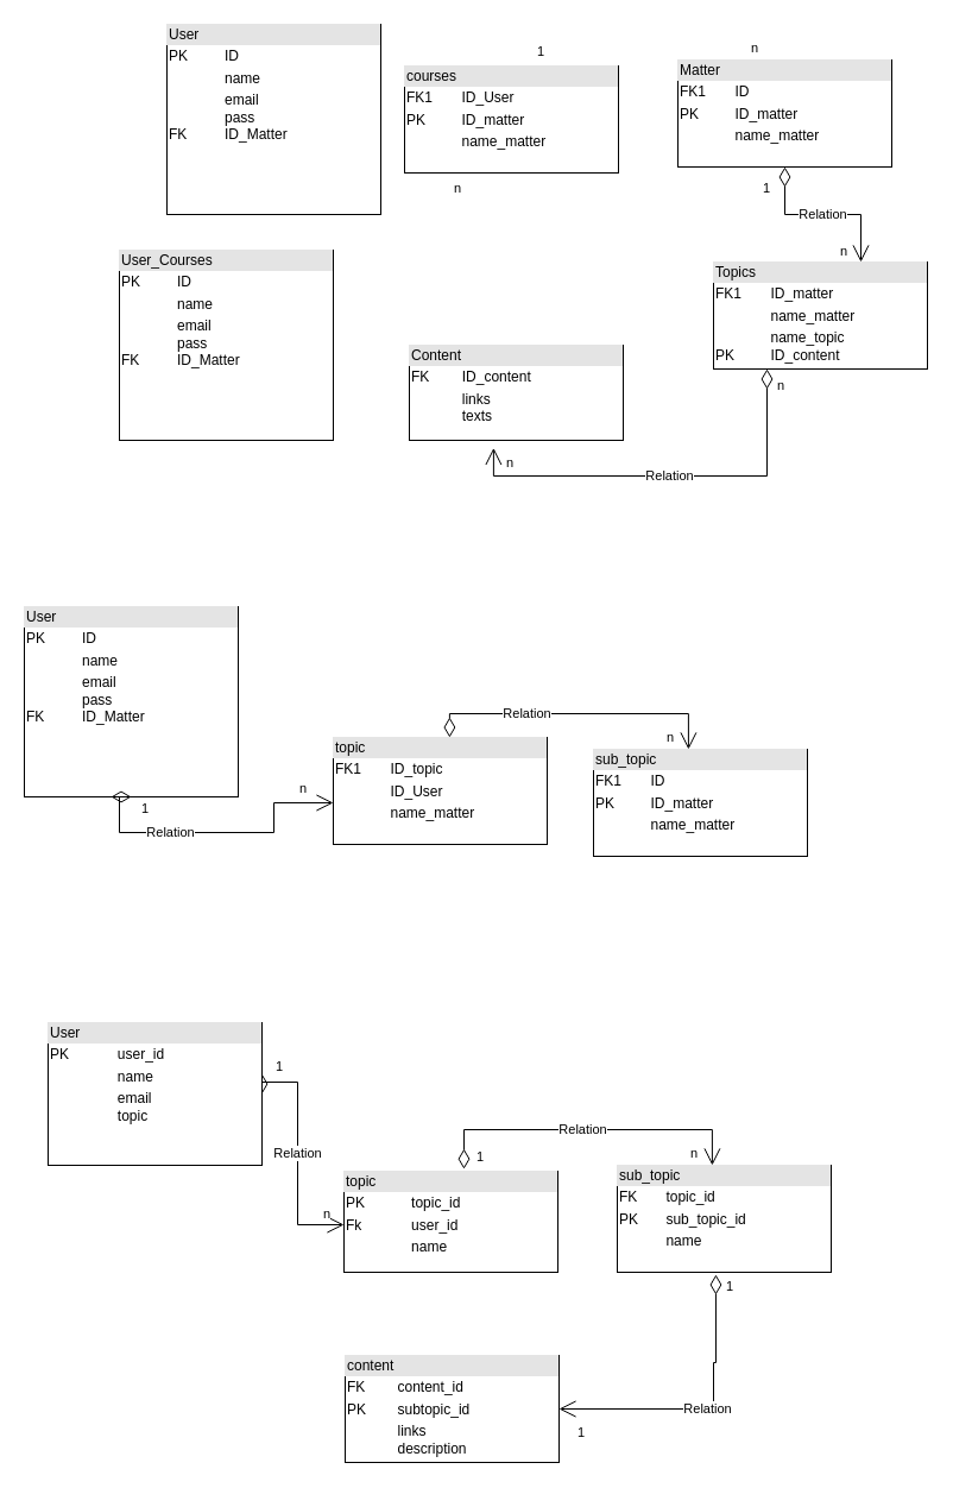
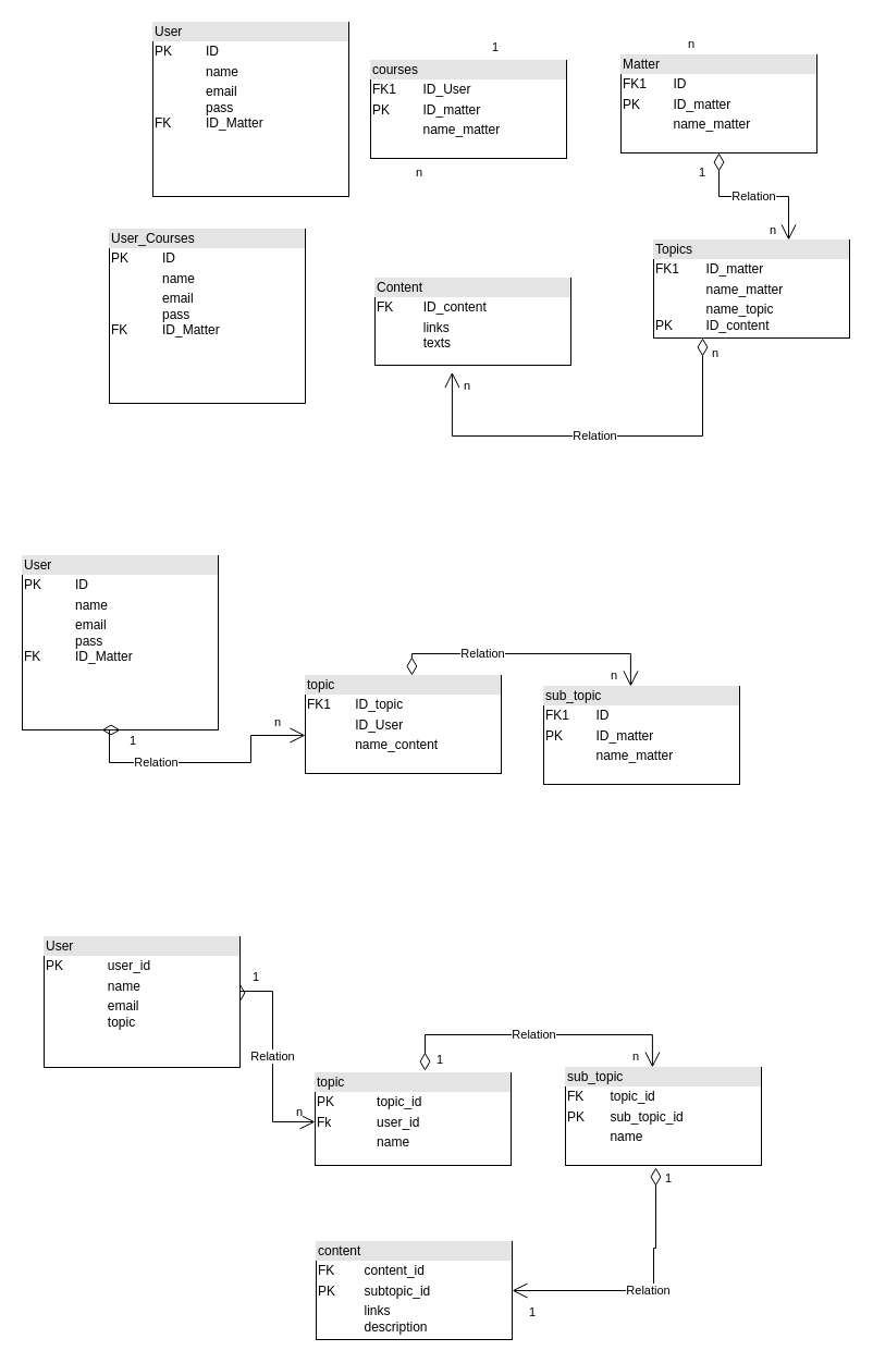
  <mxCell id="0" />
  <mxCell id="1" parent="0" />
  <mxCell id="2" value="&lt;div style=&quot;box-sizing: border-box ; width: 100% ; background: #e4e4e4 ; padding: 2px&quot;&gt;User&lt;/div&gt;&lt;table style=&quot;width: 100% ; font-size: 1em&quot; cellpadding=&quot;2&quot; cellspacing=&quot;0&quot;&gt;&lt;tbody&gt;&lt;tr&gt;&lt;td&gt;PK&lt;/td&gt;&lt;td&gt;ID&lt;/td&gt;&lt;/tr&gt;&lt;tr&gt;&lt;td&gt;&lt;br&gt;&lt;/td&gt;&lt;td&gt;name&lt;/td&gt;&lt;/tr&gt;&lt;tr&gt;&lt;td&gt;&lt;br&gt;&lt;br&gt;FK&lt;/td&gt;&lt;td&gt;email&lt;br&gt;pass&lt;br&gt;ID_Matter&lt;/td&gt;&lt;/tr&gt;&lt;/tbody&gt;&lt;/table&gt;" style="verticalAlign=top;align=left;overflow=fill;html=1;" parent="1" vertex="1"><mxGeometry x="140" y="20" width="180" height="160" as="geometry" /></mxCell>
  <mxCell id="3" value="&lt;div style=&quot;box-sizing: border-box ; width: 100% ; background: #e4e4e4 ; padding: 2px&quot;&gt;Matter&lt;/div&gt;&lt;table style=&quot;width: 100% ; font-size: 1em&quot; cellpadding=&quot;2&quot; cellspacing=&quot;0&quot;&gt;&lt;tbody&gt;&lt;tr&gt;&lt;td&gt;FK1&lt;br&gt;&lt;/td&gt;&lt;td&gt;ID&lt;/td&gt;&lt;/tr&gt;&lt;tr&gt;&lt;td&gt;PK&lt;/td&gt;&lt;td&gt;ID_matter&lt;/td&gt;&lt;/tr&gt;&lt;tr&gt;&lt;td&gt;&lt;/td&gt;&lt;td&gt;name_matter&lt;/td&gt;&lt;/tr&gt;&lt;/tbody&gt;&lt;/table&gt;" style="verticalAlign=top;align=left;overflow=fill;html=1;" parent="1" vertex="1"><mxGeometry x="570" y="50" width="180" height="90" as="geometry" /></mxCell>
  <mxCell id="4" value="&lt;div style=&quot;box-sizing: border-box ; width: 100% ; background: #e4e4e4 ; padding: 2px&quot;&gt;Topics&lt;/div&gt;&lt;table style=&quot;width: 100% ; font-size: 1em&quot; cellpadding=&quot;2&quot; cellspacing=&quot;0&quot;&gt;&lt;tbody&gt;&lt;tr&gt;&lt;td&gt;FK1&lt;br&gt;&lt;/td&gt;&lt;td&gt;ID_matter&lt;/td&gt;&lt;/tr&gt;&lt;tr&gt;&lt;td&gt;&lt;br&gt;&lt;/td&gt;&lt;td&gt;name_matter&lt;/td&gt;&lt;/tr&gt;&lt;tr&gt;&lt;td&gt;&lt;br&gt;PK&lt;/td&gt;&lt;td&gt;name_topic&lt;br&gt;ID_content&lt;/td&gt;&lt;/tr&gt;&lt;/tbody&gt;&lt;/table&gt;" style="verticalAlign=top;align=left;overflow=fill;html=1;" parent="1" vertex="1"><mxGeometry x="600" y="220" width="180" height="90" as="geometry" /></mxCell>
  <mxCell id="5" value="Relation" style="endArrow=open;html=1;endSize=12;startArrow=diamondThin;startSize=14;startFill=0;edgeStyle=orthogonalEdgeStyle;rounded=0;entryX=0.689;entryY=0;entryDx=0;entryDy=0;entryPerimeter=0;" parent="1" source="3" target="4" edge="1"><mxGeometry relative="1" as="geometry"><mxPoint x="330" y="454.5" as="sourcePoint" /><mxPoint x="649" y="320" as="targetPoint" /></mxGeometry></mxCell>
  <mxCell id="6" value="n" style="edgeLabel;resizable=0;html=1;align=right;verticalAlign=top;" parent="5" connectable="0" vertex="1"><mxGeometry x="1" relative="1" as="geometry"><mxPoint x="-11" y="-22" as="offset" /></mxGeometry></mxCell>
- <mxCell id="7" value="&lt;div style=&quot;box-sizing: border-box ; width: 100% ; background: #e4e4e4 ; padding: 2px&quot;&gt;Content&lt;/div&gt;&lt;table style=&quot;width: 100% ; font-size: 1em&quot; cellpadding=&quot;2&quot; cellspacing=&quot;0&quot;&gt;&lt;tbody&gt;&lt;tr&gt;&lt;td&gt;FK&lt;/td&gt;&lt;td&gt;ID_content&lt;/td&gt;&lt;/tr&gt;&lt;tr&gt;&lt;td&gt;&lt;br&gt;&lt;/td&gt;&lt;td&gt;links&lt;br&gt;texts&lt;br&gt;&lt;br&gt;&lt;/td&gt;&lt;/tr&gt;&lt;tr&gt;&lt;td&gt;&lt;/td&gt;&lt;td&gt;&lt;br&gt;&lt;/td&gt;&lt;/tr&gt;&lt;/tbody&gt;&lt;/table&gt;" style="verticalAlign=top;align=left;overflow=fill;html=1;" parent="1" vertex="1"><mxGeometry x="344" y="290" width="180" height="80" as="geometry" /></mxCell>
+ <mxCell id="7" value="&lt;div style=&quot;box-sizing: border-box ; width: 100% ; background: #e4e4e4 ; padding: 2px&quot;&gt;Content&lt;/div&gt;&lt;table style=&quot;width: 100% ; font-size: 1em&quot; cellpadding=&quot;2&quot; cellspacing=&quot;0&quot;&gt;&lt;tbody&gt;&lt;tr&gt;&lt;td&gt;FK&lt;/td&gt;&lt;td&gt;ID_content&lt;/td&gt;&lt;/tr&gt;&lt;tr&gt;&lt;td&gt;&lt;br&gt;&lt;/td&gt;&lt;td&gt;links&lt;br&gt;texts&lt;br&gt;&lt;br&gt;&lt;/td&gt;&lt;/tr&gt;&lt;tr&gt;&lt;td&gt;&lt;/td&gt;&lt;td&gt;&lt;br&gt;&lt;/td&gt;&lt;/tr&gt;&lt;/tbody&gt;&lt;/table&gt;" style="verticalAlign=top;align=left;overflow=fill;html=1;" parent="1" vertex="1"><mxGeometry x="344" y="255" width="180" height="80" as="geometry" /></mxCell>
  <mxCell id="8" value="Relation" style="endArrow=open;html=1;endSize=12;startArrow=diamondThin;startSize=14;startFill=0;edgeStyle=orthogonalEdgeStyle;rounded=0;exitX=0.25;exitY=1;exitDx=0;exitDy=0;entryX=0.394;entryY=1.08;entryDx=0;entryDy=0;entryPerimeter=0;" parent="1" source="4" target="7" edge="1"><mxGeometry x="-0.001" relative="1" as="geometry"><mxPoint x="670" y="350" as="sourcePoint" /><mxPoint x="460" y="400" as="targetPoint" /><Array as="points"><mxPoint x="645" y="400" /><mxPoint x="415" y="400" /></Array><mxPoint as="offset" /></mxGeometry></mxCell>
  <mxCell id="9" value="n" style="edgeLabel;resizable=0;html=1;align=left;verticalAlign=top;" parent="8" connectable="0" vertex="1"><mxGeometry x="-1" relative="1" as="geometry"><mxPoint x="7" y="1" as="offset" /></mxGeometry></mxCell>
  <mxCell id="10" value="n" style="edgeLabel;resizable=0;html=1;align=right;verticalAlign=top;" parent="8" connectable="0" vertex="1"><mxGeometry x="1" relative="1" as="geometry"><mxPoint x="17" as="offset" /></mxGeometry></mxCell>
  <mxCell id="11" value="&lt;div style=&quot;box-sizing: border-box ; width: 100% ; background: #e4e4e4 ; padding: 2px&quot;&gt;courses&lt;/div&gt;&lt;table style=&quot;width: 100% ; font-size: 1em&quot; cellpadding=&quot;2&quot; cellspacing=&quot;0&quot;&gt;&lt;tbody&gt;&lt;tr&gt;&lt;td&gt;FK1&lt;br&gt;&lt;/td&gt;&lt;td&gt;ID_User&lt;/td&gt;&lt;/tr&gt;&lt;tr&gt;&lt;td&gt;PK&lt;/td&gt;&lt;td&gt;ID_matter&lt;/td&gt;&lt;/tr&gt;&lt;tr&gt;&lt;td&gt;&lt;/td&gt;&lt;td&gt;name_matter&lt;br&gt;&lt;br&gt;&lt;/td&gt;&lt;/tr&gt;&lt;/tbody&gt;&lt;/table&gt;" style="verticalAlign=top;align=left;overflow=fill;html=1;" parent="1" vertex="1"><mxGeometry x="340" y="55" width="180" height="90" as="geometry" /></mxCell>
  <mxCell id="12" value="n" style="edgeLabel;resizable=0;html=1;align=left;verticalAlign=top;" parent="1" connectable="0" vertex="1"><mxGeometry x="380" y="145" as="geometry" /></mxCell>
  <mxCell id="13" value="1" style="edgeLabel;resizable=0;html=1;align=left;verticalAlign=top;" parent="1" connectable="0" vertex="1"><mxGeometry x="640" y="145" as="geometry" /></mxCell>
  <mxCell id="14" value="1" style="edgeLabel;resizable=0;html=1;align=left;verticalAlign=top;" parent="1" connectable="0" vertex="1"><mxGeometry x="450" y="30" as="geometry" /></mxCell>
  <mxCell id="15" value="n" style="edgeLabel;resizable=0;html=1;align=left;verticalAlign=top;" parent="1" connectable="0" vertex="1"><mxGeometry x="630" y="27" as="geometry" /></mxCell>
  <mxCell id="16" value="&lt;div style=&quot;box-sizing: border-box ; width: 100% ; background: #e4e4e4 ; padding: 2px&quot;&gt;User_Courses&lt;/div&gt;&lt;table style=&quot;width: 100% ; font-size: 1em&quot; cellpadding=&quot;2&quot; cellspacing=&quot;0&quot;&gt;&lt;tbody&gt;&lt;tr&gt;&lt;td&gt;PK&lt;/td&gt;&lt;td&gt;ID&lt;/td&gt;&lt;/tr&gt;&lt;tr&gt;&lt;td&gt;&lt;br&gt;&lt;/td&gt;&lt;td&gt;name&lt;/td&gt;&lt;/tr&gt;&lt;tr&gt;&lt;td&gt;&lt;br&gt;&lt;br&gt;FK&lt;/td&gt;&lt;td&gt;email&lt;br&gt;pass&lt;br&gt;ID_Matter&lt;/td&gt;&lt;/tr&gt;&lt;/tbody&gt;&lt;/table&gt;" style="verticalAlign=top;align=left;overflow=fill;html=1;" parent="1" vertex="1"><mxGeometry x="100" y="210" width="180" height="160" as="geometry" /></mxCell>
  <mxCell id="17" value="Relation" style="endArrow=open;html=1;endSize=12;startArrow=diamondThin;startSize=14;startFill=0;edgeStyle=orthogonalEdgeStyle;rounded=0;entryX=0.444;entryY=0;entryDx=0;entryDy=0;entryPerimeter=0;exitX=0.544;exitY=0;exitDx=0;exitDy=0;exitPerimeter=0;" parent="1" source="20" target="19" edge="1"><mxGeometry x="-0.321" relative="1" as="geometry"><mxPoint x="370" y="640" as="sourcePoint" /><mxPoint x="139" y="980" as="targetPoint" /><Array as="points"><mxPoint x="378" y="600" /><mxPoint x="579" y="600" /></Array><mxPoint as="offset" /></mxGeometry></mxCell>
  <mxCell id="18" value="1" style="edgeLabel;resizable=0;html=1;align=left;verticalAlign=top;" parent="17" connectable="0" vertex="1"><mxGeometry x="-1" relative="1" as="geometry"><mxPoint x="7" y="-3" as="offset" /></mxGeometry></mxCell>
  <mxCell id="19" value="&lt;div style=&quot;box-sizing: border-box ; width: 100% ; background: #e4e4e4 ; padding: 2px&quot;&gt;sub_topic&lt;/div&gt;&lt;table style=&quot;width: 100% ; font-size: 1em&quot; cellpadding=&quot;2&quot; cellspacing=&quot;0&quot;&gt;&lt;tbody&gt;&lt;tr&gt;&lt;td&gt;FK1&lt;br&gt;&lt;/td&gt;&lt;td&gt;ID&lt;/td&gt;&lt;/tr&gt;&lt;tr&gt;&lt;td&gt;PK&lt;/td&gt;&lt;td&gt;ID_matter&lt;/td&gt;&lt;/tr&gt;&lt;tr&gt;&lt;td&gt;&lt;/td&gt;&lt;td&gt;name_matter&lt;/td&gt;&lt;/tr&gt;&lt;/tbody&gt;&lt;/table&gt;" style="verticalAlign=top;align=left;overflow=fill;html=1;" parent="1" vertex="1"><mxGeometry x="499" y="630" width="180" height="90" as="geometry" /></mxCell>
- <mxCell id="20" value="&lt;div style=&quot;box-sizing: border-box ; width: 100% ; background: #e4e4e4 ; padding: 2px&quot;&gt;topic&lt;/div&gt;&lt;table style=&quot;width: 100% ; font-size: 1em&quot; cellpadding=&quot;2&quot; cellspacing=&quot;0&quot;&gt;&lt;tbody&gt;&lt;tr&gt;&lt;td&gt;FK1&lt;br&gt;&lt;/td&gt;&lt;td&gt;ID_topic&lt;/td&gt;&lt;/tr&gt;&lt;tr&gt;&lt;td&gt;&lt;br&gt;&lt;/td&gt;&lt;td&gt;ID_User&lt;/td&gt;&lt;/tr&gt;&lt;tr&gt;&lt;td&gt;&lt;/td&gt;&lt;td&gt;name_matter&lt;br&gt;&lt;br&gt;&lt;/td&gt;&lt;/tr&gt;&lt;/tbody&gt;&lt;/table&gt;" style="verticalAlign=top;align=left;overflow=fill;html=1;" parent="1" vertex="1"><mxGeometry x="280" y="620" width="180" height="90" as="geometry" /></mxCell>
+ <mxCell id="20" value="&lt;div style=&quot;box-sizing: border-box ; width: 100% ; background: #e4e4e4 ; padding: 2px&quot;&gt;topic&lt;/div&gt;&lt;table style=&quot;width: 100% ; font-size: 1em&quot; cellpadding=&quot;2&quot; cellspacing=&quot;0&quot;&gt;&lt;tbody&gt;&lt;tr&gt;&lt;td&gt;FK1&lt;br&gt;&lt;/td&gt;&lt;td&gt;ID_topic&lt;/td&gt;&lt;/tr&gt;&lt;tr&gt;&lt;td&gt;&lt;br&gt;&lt;/td&gt;&lt;td&gt;ID_User&lt;/td&gt;&lt;/tr&gt;&lt;tr&gt;&lt;td&gt;&lt;/td&gt;&lt;td&gt;name_content&lt;br&gt;&lt;br&gt;&lt;/td&gt;&lt;/tr&gt;&lt;/tbody&gt;&lt;/table&gt;" style="verticalAlign=top;align=left;overflow=fill;html=1;" parent="1" vertex="1"><mxGeometry x="280" y="620" width="180" height="90" as="geometry" /></mxCell>
  <mxCell id="21" value="n" style="edgeLabel;resizable=0;html=1;align=left;verticalAlign=top;" parent="1" connectable="0" vertex="1"><mxGeometry x="250" y="650" as="geometry" /></mxCell>
  <mxCell id="22" value="n" style="edgeLabel;resizable=0;html=1;align=left;verticalAlign=top;" parent="1" connectable="0" vertex="1"><mxGeometry x="559" y="607" as="geometry" /></mxCell>
  <mxCell id="23" value="&lt;div style=&quot;box-sizing: border-box ; width: 100% ; background: #e4e4e4 ; padding: 2px&quot;&gt;User&lt;/div&gt;&lt;table style=&quot;width: 100% ; font-size: 1em&quot; cellpadding=&quot;2&quot; cellspacing=&quot;0&quot;&gt;&lt;tbody&gt;&lt;tr&gt;&lt;td&gt;PK&lt;/td&gt;&lt;td&gt;ID&lt;/td&gt;&lt;/tr&gt;&lt;tr&gt;&lt;td&gt;&lt;br&gt;&lt;/td&gt;&lt;td&gt;name&lt;/td&gt;&lt;/tr&gt;&lt;tr&gt;&lt;td&gt;&lt;br&gt;&lt;br&gt;FK&lt;/td&gt;&lt;td&gt;email&lt;br&gt;pass&lt;br&gt;ID_Matter&lt;/td&gt;&lt;/tr&gt;&lt;/tbody&gt;&lt;/table&gt;" style="verticalAlign=top;align=left;overflow=fill;html=1;" parent="1" vertex="1"><mxGeometry x="20" y="510" width="180" height="160" as="geometry" /></mxCell>
  <mxCell id="24" value="Relation" style="endArrow=open;html=1;endSize=12;startArrow=diamondThin;startSize=14;startFill=0;edgeStyle=orthogonalEdgeStyle;rounded=0;entryX=0.444;entryY=0;entryDx=0;entryDy=0;entryPerimeter=0;exitX=0.561;exitY=-0.022;exitDx=0;exitDy=0;exitPerimeter=0;" parent="1" source="29" target="26" edge="1"><mxGeometry x="-0.021" relative="1" as="geometry"><mxPoint x="269" y="1240" as="sourcePoint" /><mxPoint x="159" y="1330" as="targetPoint" /><Array as="points"><mxPoint x="390" y="950" /><mxPoint x="599" y="950" /></Array><mxPoint as="offset" /></mxGeometry></mxCell>
  <mxCell id="25" value="1" style="edgeLabel;resizable=0;html=1;align=left;verticalAlign=top;" parent="24" connectable="0" vertex="1"><mxGeometry x="-1" relative="1" as="geometry"><mxPoint x="7" y="-3" as="offset" /></mxGeometry></mxCell>
  <mxCell id="26" value="&lt;div style=&quot;box-sizing: border-box ; width: 100% ; background: #e4e4e4 ; padding: 2px&quot;&gt;sub_topic&lt;/div&gt;&lt;table style=&quot;width: 100% ; font-size: 1em&quot; cellpadding=&quot;2&quot; cellspacing=&quot;0&quot;&gt;&lt;tbody&gt;&lt;tr&gt;&lt;td&gt;FK&lt;br&gt;&lt;/td&gt;&lt;td&gt;topic_id&lt;/td&gt;&lt;/tr&gt;&lt;tr&gt;&lt;td&gt;PK&lt;/td&gt;&lt;td&gt;sub_topic_id&lt;/td&gt;&lt;/tr&gt;&lt;tr&gt;&lt;td&gt;&lt;/td&gt;&lt;td&gt;name&lt;br&gt;&lt;br&gt;&lt;/td&gt;&lt;/tr&gt;&lt;/tbody&gt;&lt;/table&gt;" style="verticalAlign=top;align=left;overflow=fill;html=1;" parent="1" vertex="1"><mxGeometry x="519" y="980" width="180" height="90" as="geometry" /></mxCell>
  <mxCell id="27" value="Relation" style="endArrow=open;html=1;endSize=12;startArrow=diamondThin;startSize=14;startFill=0;edgeStyle=orthogonalEdgeStyle;rounded=0;exitX=1;exitY=0.5;exitDx=0;exitDy=0;" parent="1" source="32" target="29" edge="1"><mxGeometry x="0.005" relative="1" as="geometry"><mxPoint x="100" y="1055" as="sourcePoint" /><mxPoint x="183.02" y="1095" as="targetPoint" /><mxPoint as="offset" /><Array as="points"><mxPoint x="250" y="910" /><mxPoint x="250" y="1030" /></Array></mxGeometry></mxCell>
  <mxCell id="28" value="n" style="edgeLabel;resizable=0;html=1;align=right;verticalAlign=top;" parent="27" connectable="0" vertex="1"><mxGeometry x="1" relative="1" as="geometry"><mxPoint x="-11" y="-22" as="offset" /></mxGeometry></mxCell>
  <mxCell id="29" value="&lt;div style=&quot;box-sizing: border-box ; width: 100% ; background: #e4e4e4 ; padding: 2px&quot;&gt;topic&lt;/div&gt;&lt;table style=&quot;width: 100% ; font-size: 1em&quot; cellpadding=&quot;2&quot; cellspacing=&quot;0&quot;&gt;&lt;tbody&gt;&lt;tr&gt;&lt;td&gt;PK&lt;br&gt;&lt;/td&gt;&lt;td&gt;topic_id&lt;/td&gt;&lt;/tr&gt;&lt;tr&gt;&lt;td&gt;Fk&lt;/td&gt;&lt;td&gt;user_id&lt;/td&gt;&lt;/tr&gt;&lt;tr&gt;&lt;td&gt;&lt;/td&gt;&lt;td&gt;name&lt;br&gt;&lt;br&gt;&lt;/td&gt;&lt;/tr&gt;&lt;/tbody&gt;&lt;/table&gt;" style="verticalAlign=top;align=left;overflow=fill;html=1;" parent="1" vertex="1"><mxGeometry x="289" y="985" width="180" height="85" as="geometry" /></mxCell>
  <mxCell id="30" value="1" style="edgeLabel;resizable=0;html=1;align=left;verticalAlign=top;" parent="1" connectable="0" vertex="1"><mxGeometry x="399" y="960" as="geometry" /></mxCell>
  <mxCell id="31" value="n" style="edgeLabel;resizable=0;html=1;align=left;verticalAlign=top;" parent="1" connectable="0" vertex="1"><mxGeometry x="579" y="957" as="geometry" /></mxCell>
  <mxCell id="32" value="&lt;div style=&quot;box-sizing: border-box ; width: 100% ; background: #e4e4e4 ; padding: 2px&quot;&gt;User&lt;/div&gt;&lt;table style=&quot;width: 100% ; font-size: 1em&quot; cellpadding=&quot;2&quot; cellspacing=&quot;0&quot;&gt;&lt;tbody&gt;&lt;tr&gt;&lt;td&gt;PK&lt;/td&gt;&lt;td&gt;user_id&lt;/td&gt;&lt;/tr&gt;&lt;tr&gt;&lt;td&gt;&lt;br&gt;&lt;/td&gt;&lt;td&gt;name&lt;/td&gt;&lt;/tr&gt;&lt;tr&gt;&lt;td&gt;&lt;br&gt;&lt;br&gt;&lt;br&gt;&lt;/td&gt;&lt;td&gt;email&lt;br&gt;topic&lt;br&gt;&lt;br&gt;&lt;/td&gt;&lt;/tr&gt;&lt;/tbody&gt;&lt;/table&gt;" style="verticalAlign=top;align=left;overflow=fill;html=1;" parent="1" vertex="1"><mxGeometry x="40" y="860" width="180" height="120" as="geometry" /></mxCell>
  <mxCell id="33" value="1" style="edgeLabel;resizable=0;html=1;align=left;verticalAlign=top;" parent="1" connectable="0" vertex="1"><mxGeometry x="230" y="884" as="geometry" /></mxCell>
  <mxCell id="34" value="Relation" style="endArrow=open;html=1;endSize=12;startArrow=diamondThin;startSize=14;startFill=0;edgeStyle=orthogonalEdgeStyle;rounded=0;entryX=1;entryY=0.5;entryDx=0;entryDy=0;exitX=0.461;exitY=1.022;exitDx=0;exitDy=0;exitPerimeter=0;" parent="1" source="26" target="37" edge="1"><mxGeometry x="-0.021" relative="1" as="geometry"><mxPoint x="421.06" y="1149.13" as="sourcePoint" /><mxPoint x="630" y="1146" as="targetPoint" /><Array as="points"><mxPoint x="602" y="1146" /><mxPoint x="600" y="1146" /><mxPoint x="600" y="1185" /></Array><mxPoint as="offset" /></mxGeometry></mxCell>
  <mxCell id="35" value="1" style="edgeLabel;resizable=0;html=1;align=left;verticalAlign=top;" parent="34" connectable="0" vertex="1"><mxGeometry x="-1" relative="1" as="geometry"><mxPoint x="7" y="-3" as="offset" /></mxGeometry></mxCell>
  <mxCell id="36" value="1" style="edgeLabel;resizable=0;html=1;align=left;verticalAlign=top;" parent="1" connectable="0" vertex="1"><mxGeometry x="640" y="1120" as="geometry"><mxPoint x="-156" y="72" as="offset" /></mxGeometry></mxCell>
  <mxCell id="37" value="&lt;div style=&quot;box-sizing: border-box ; width: 100% ; background: #e4e4e4 ; padding: 2px&quot;&gt;content&lt;/div&gt;&lt;table style=&quot;width: 100% ; font-size: 1em&quot; cellpadding=&quot;2&quot; cellspacing=&quot;0&quot;&gt;&lt;tbody&gt;&lt;tr&gt;&lt;td&gt;FK&lt;br&gt;&lt;/td&gt;&lt;td&gt;content_id&lt;/td&gt;&lt;/tr&gt;&lt;tr&gt;&lt;td&gt;PK&lt;/td&gt;&lt;td&gt;subtopic_id&lt;/td&gt;&lt;/tr&gt;&lt;tr&gt;&lt;td&gt;&lt;/td&gt;&lt;td&gt;links&lt;span style=&quot;white-space: pre&quot;&gt;&#09;&lt;/span&gt;&lt;br&gt;description&lt;/td&gt;&lt;/tr&gt;&lt;/tbody&gt;&lt;/table&gt;" style="verticalAlign=top;align=left;overflow=fill;html=1;" parent="1" vertex="1"><mxGeometry x="290" y="1140" width="180" height="90" as="geometry" /></mxCell>
  <mxCell id="38" value="Relation" style="endArrow=open;html=1;endSize=12;startArrow=diamondThin;startSize=14;startFill=0;edgeStyle=orthogonalEdgeStyle;rounded=0;exitX=0.5;exitY=1;exitDx=0;exitDy=0;entryX=0;entryY=0.611;entryDx=0;entryDy=0;entryPerimeter=0;" parent="1" source="23" target="20" edge="1"><mxGeometry x="-0.321" relative="1" as="geometry"><mxPoint x="40" y="773.02" as="sourcePoint" /><mxPoint x="260" y="680" as="targetPoint" /><Array as="points"><mxPoint x="100" y="670" /><mxPoint x="100" y="700" /><mxPoint x="230" y="700" /><mxPoint x="230" y="675" /></Array><mxPoint as="offset" /></mxGeometry></mxCell>
  <mxCell id="39" value="1" style="edgeLabel;resizable=0;html=1;align=left;verticalAlign=top;" parent="38" connectable="0" vertex="1"><mxGeometry x="-1" relative="1" as="geometry"><mxPoint x="7" y="-3" as="offset" /></mxGeometry></mxCell>
